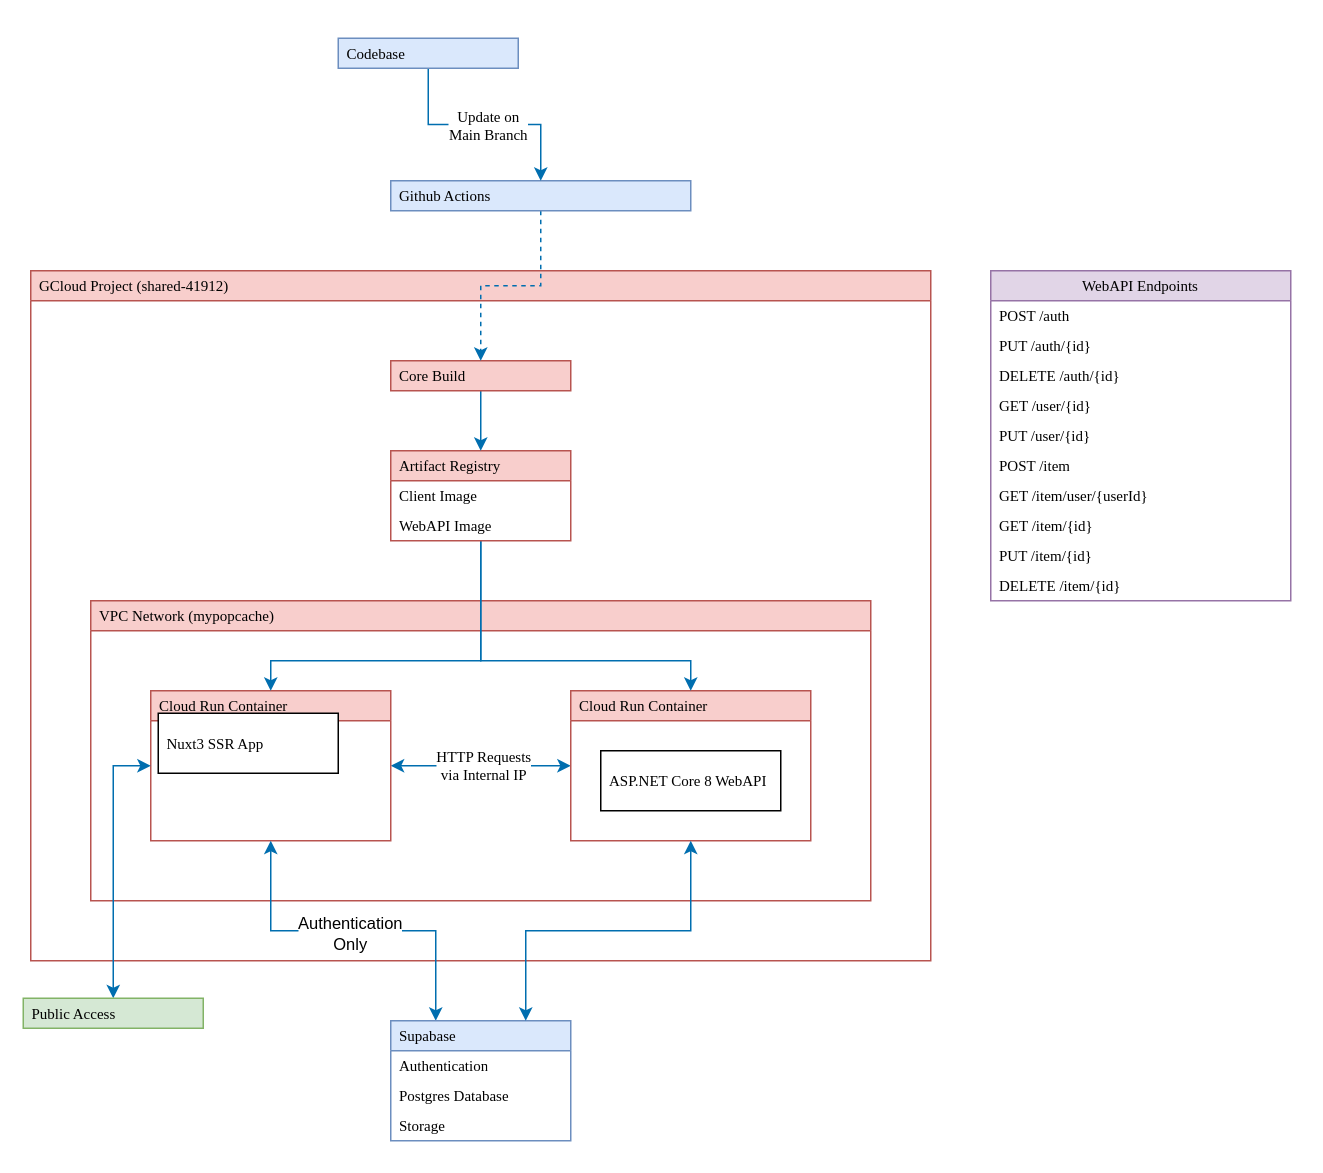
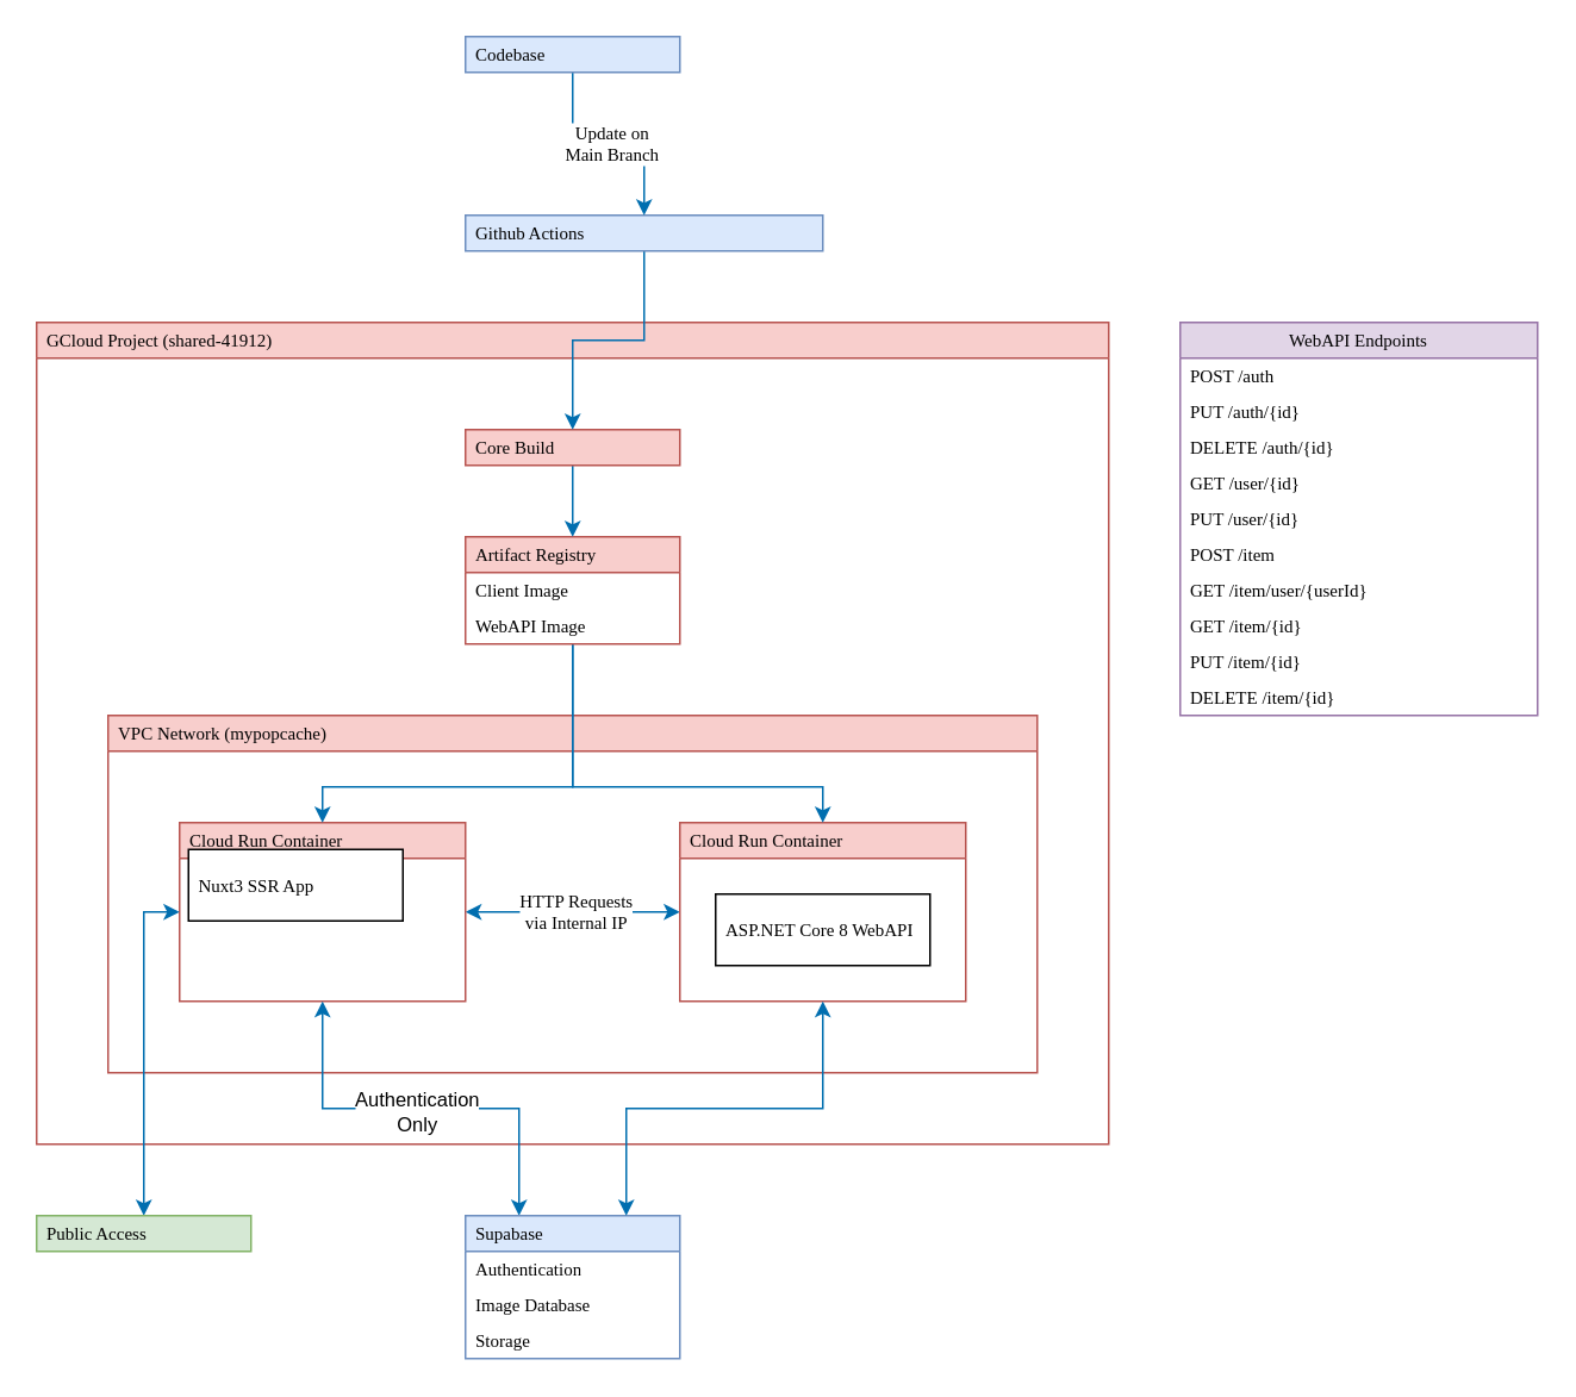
  <mxCell id="0" />
  <mxCell id="1" parent="0" />
  <mxCell id="2" value="GCloud Project (&lt;span style=&quot;font-size: 10px;&quot; data-prober=&quot;cloud-console-core-functions-project-id&quot; class=&quot;cfc-purview-picker-list-id cfc-color-secondary ng-star-inserted&quot;&gt;shared-41912) &lt;/span&gt;" style="swimlane;whiteSpace=wrap;html=1;startSize=20;swimlaneLine=1;expand=1;collapsible=0;fontSize=10;fontStyle=0;fillColor=#f8cecc;strokeColor=#b85450;fontFamily=Tahoma;align=left;spacingLeft=4;" parent="1" vertex="1"><mxGeometry x="20" y="180" width="600" height="460" as="geometry" /></mxCell>
  <mxCell id="3" value="&lt;font style=&quot;font-size: 10px;&quot;&gt;VPC Network (mypopcache)&lt;/font&gt;" style="swimlane;whiteSpace=wrap;html=1;startSize=20;collapsible=0;fontSize=10;fontStyle=0;fillColor=#f8cecc;strokeColor=#b85450;fontFamily=Tahoma;align=left;spacingLeft=4;" parent="2" vertex="1"><mxGeometry x="40" y="220" width="520" height="200" as="geometry"><mxRectangle x="280" y="80" width="200" height="40" as="alternateBounds" /></mxGeometry></mxCell>
  <mxCell id="4" value="&lt;font style=&quot;font-size: 10px;&quot;&gt;HTTP Requests&lt;br style=&quot;font-size: 10px;&quot;&gt;via Internal IP&lt;/font&gt;" style="edgeStyle=orthogonalEdgeStyle;rounded=0;orthogonalLoop=1;jettySize=auto;html=1;fillColor=#1ba1e2;strokeColor=#006EAF;fontFamily=Tahoma;fontSize=10;startArrow=classic;startFill=1;entryX=0;entryY=0.5;entryDx=0;entryDy=0;exitX=1;exitY=0.5;exitDx=0;exitDy=0;align=center;spacingLeft=4;" parent="3" source="5" target="7" edge="1"><mxGeometry relative="1" as="geometry"><mxPoint x="200" y="90" as="sourcePoint" /><mxPoint x="320" y="90" as="targetPoint" /></mxGeometry></mxCell>
  <mxCell id="5" value="Cloud Run Container" style="swimlane;whiteSpace=wrap;html=1;startSize=20;collapsible=0;fontSize=10;fontStyle=0;fillColor=#f8cecc;strokeColor=#b85450;fontFamily=Tahoma;align=left;spacingLeft=4;" parent="3" vertex="1"><mxGeometry x="40" y="60" width="160" height="100" as="geometry"><mxRectangle x="40" y="80" width="200" height="40" as="alternateBounds" /></mxGeometry></mxCell>
  <mxCell id="6" value="&lt;div style=&quot;font-size: 10px;&quot;&gt;Nuxt3 SSR App&lt;/div&gt;" style="rounded=0;whiteSpace=wrap;html=1;fontSize=10;fontFamily=Tahoma;align=left;spacingLeft=4;" parent="5" vertex="1"><mxGeometry x="5" y="15" width="120" height="40" as="geometry" /></mxCell>
  <mxCell id="7" value="Cloud Run Container" style="swimlane;whiteSpace=wrap;html=1;startSize=20;collapsible=0;fontSize=10;fontStyle=0;fillColor=#f8cecc;strokeColor=#b85450;fontFamily=Tahoma;align=left;spacingLeft=4;" parent="3" vertex="1"><mxGeometry x="320" y="60" width="160" height="100" as="geometry"><mxRectangle x="280" y="80" width="200" height="40" as="alternateBounds" /></mxGeometry></mxCell>
  <mxCell id="8" value="ASP.NET Core 8 WebAPI" style="rounded=0;whiteSpace=wrap;html=1;fontSize=10;fontFamily=Tahoma;align=left;spacingLeft=4;" parent="7" vertex="1"><mxGeometry x="20" y="40" width="120" height="40" as="geometry" /></mxCell>
  <mxCell id="9" style="edgeStyle=orthogonalEdgeStyle;rounded=0;orthogonalLoop=1;jettySize=auto;html=1;entryX=0.5;entryY=0;entryDx=0;entryDy=0;fillColor=#1ba1e2;strokeColor=#006EAF;fontFamily=Tahoma;fontSize=10;align=left;spacingLeft=4;" parent="2" source="11" target="5" edge="1"><mxGeometry relative="1" as="geometry"><Array as="points"><mxPoint x="300" y="260" /><mxPoint x="160" y="260" /></Array></mxGeometry></mxCell>
  <mxCell id="10" style="edgeStyle=orthogonalEdgeStyle;rounded=0;orthogonalLoop=1;jettySize=auto;html=1;entryX=0.5;entryY=0;entryDx=0;entryDy=0;fillColor=#1ba1e2;strokeColor=#006EAF;fontFamily=Tahoma;fontSize=10;align=left;spacingLeft=4;" parent="2" source="11" target="7" edge="1"><mxGeometry relative="1" as="geometry"><Array as="points"><mxPoint x="300" y="260" /><mxPoint x="440" y="260" /></Array></mxGeometry></mxCell>
  <mxCell id="11" value="Artifact Registry" style="swimlane;fontStyle=0;childLayout=stackLayout;horizontal=1;startSize=20;horizontalStack=0;resizeParent=1;resizeParentMax=0;resizeLast=0;collapsible=0;marginBottom=0;whiteSpace=wrap;html=1;fontSize=10;fillColor=#f8cecc;strokeColor=#b85450;fontFamily=Tahoma;align=left;spacingLeft=4;" parent="2" vertex="1"><mxGeometry x="240" y="120" width="120" height="60" as="geometry" /></mxCell>
  <mxCell id="12" value="Client Image" style="text;strokeColor=none;fillColor=none;align=left;verticalAlign=middle;spacingLeft=4;spacingRight=4;overflow=hidden;points=[[0,0.5],[1,0.5]];portConstraint=eastwest;rotatable=0;whiteSpace=wrap;html=1;fontSize=10;fontFamily=Tahoma;" parent="11" vertex="1"><mxGeometry y="20" width="120" height="20" as="geometry" /></mxCell>
  <mxCell id="13" value="WebAPI Image" style="text;strokeColor=none;fillColor=none;align=left;verticalAlign=middle;spacingLeft=4;spacingRight=4;overflow=hidden;points=[[0,0.5],[1,0.5]];portConstraint=eastwest;rotatable=0;whiteSpace=wrap;html=1;fontSize=10;fontFamily=Tahoma;" parent="11" vertex="1"><mxGeometry y="40" width="120" height="20" as="geometry" /></mxCell>
  <mxCell id="14" style="edgeStyle=orthogonalEdgeStyle;rounded=0;orthogonalLoop=1;jettySize=auto;html=1;fillColor=#1ba1e2;strokeColor=#006EAF;fontFamily=Tahoma;fontSize=10;entryX=0.5;entryY=0;entryDx=0;entryDy=0;align=left;spacingLeft=4;" parent="2" source="15" target="11" edge="1"><mxGeometry relative="1" as="geometry" /></mxCell>
  <mxCell id="15" value="Core Build" style="rounded=0;whiteSpace=wrap;html=1;fontSize=10;fillColor=#f8cecc;strokeColor=#b85450;fontFamily=Tahoma;align=left;spacingLeft=4;" parent="2" vertex="1"><mxGeometry x="240" y="60" width="120" height="20" as="geometry" /></mxCell>
  <mxCell id="16" style="edgeStyle=orthogonalEdgeStyle;rounded=0;orthogonalLoop=1;jettySize=auto;html=1;exitX=0.5;exitY=1;exitDx=0;exitDy=0;fontFamily=Tahoma;fontSize=10;align=left;spacingLeft=4;" parent="2" source="15" target="15" edge="1"><mxGeometry relative="1" as="geometry" /></mxCell>
  <mxCell id="17" style="edgeStyle=orthogonalEdgeStyle;rounded=0;orthogonalLoop=1;jettySize=auto;html=1;fillColor=#1ba1e2;strokeColor=#006EAF;fontFamily=Tahoma;fontSize=10;entryX=0.25;entryY=0;entryDx=0;entryDy=0;align=left;spacingLeft=4;startArrow=classic;startFill=1;" parent="2" source="5" target="19" edge="1"><mxGeometry relative="1" as="geometry" /></mxCell>
  <mxCell id="18" value="Authentication&lt;br&gt;Only" style="edgeLabel;html=1;align=center;verticalAlign=middle;resizable=0;points=[];spacingLeft=4;" parent="17" vertex="1" connectable="0"><mxGeometry x="-0.43" y="-1" relative="1" as="geometry"><mxPoint x="44" as="offset" /></mxGeometry></mxCell>
  <mxCell id="19" value="Supabase" style="swimlane;fontStyle=0;childLayout=stackLayout;horizontal=1;startSize=20;horizontalStack=0;resizeParent=1;resizeParentMax=0;resizeLast=0;collapsible=0;marginBottom=0;whiteSpace=wrap;html=1;fontSize=10;fillColor=#dae8fc;strokeColor=#6c8ebf;fontFamily=Tahoma;align=left;spacingLeft=4;" parent="1" vertex="1"><mxGeometry x="260" y="680" width="120" height="80" as="geometry"><mxRectangle x="1240" y="440" width="160" height="40" as="alternateBounds" /></mxGeometry></mxCell>
  <mxCell id="20" value="Authentication" style="text;strokeColor=none;fillColor=none;align=left;verticalAlign=middle;spacingLeft=4;spacingRight=4;overflow=hidden;points=[[0,0.5],[1,0.5]];portConstraint=eastwest;rotatable=0;whiteSpace=wrap;html=1;fontSize=10;fontFamily=Tahoma;" parent="19" vertex="1"><mxGeometry y="20" width="120" height="20" as="geometry" /></mxCell>
- <mxCell id="21" value="Postgres Database" style="text;strokeColor=none;fillColor=none;align=left;verticalAlign=middle;spacingLeft=4;spacingRight=4;overflow=hidden;points=[[0,0.5],[1,0.5]];portConstraint=eastwest;rotatable=0;whiteSpace=wrap;html=1;fontSize=10;fontFamily=Tahoma;" parent="19" vertex="1"><mxGeometry y="40" width="120" height="20" as="geometry" /></mxCell>
+ <mxCell id="21" value="Image Database" style="text;strokeColor=none;fillColor=none;align=left;verticalAlign=middle;spacingLeft=4;spacingRight=4;overflow=hidden;points=[[0,0.5],[1,0.5]];portConstraint=eastwest;rotatable=0;whiteSpace=wrap;html=1;fontSize=10;fontFamily=Tahoma;" parent="19" vertex="1"><mxGeometry y="40" width="120" height="20" as="geometry" /></mxCell>
  <mxCell id="22" value="Storage" style="text;strokeColor=none;fillColor=none;align=left;verticalAlign=middle;spacingLeft=4;spacingRight=4;overflow=hidden;points=[[0,0.5],[1,0.5]];portConstraint=eastwest;rotatable=0;whiteSpace=wrap;html=1;fontSize=10;fontFamily=Tahoma;" parent="19" vertex="1"><mxGeometry y="60" width="120" height="20" as="geometry" /></mxCell>
  <mxCell id="23" style="edgeStyle=orthogonalEdgeStyle;rounded=0;orthogonalLoop=1;jettySize=auto;html=1;fillColor=#1ba1e2;strokeColor=#006EAF;fontFamily=Tahoma;fontSize=10;startArrow=classic;startFill=1;entryX=0.75;entryY=0;entryDx=0;entryDy=0;align=left;spacingLeft=4;" parent="1" source="7" target="19" edge="1"><mxGeometry relative="1" as="geometry" /></mxCell>
- <mxCell id="24" style="edgeStyle=orthogonalEdgeStyle;rounded=0;orthogonalLoop=1;jettySize=auto;html=1;align=left;spacingLeft=4;fillColor=#1ba1e2;strokeColor=#006EAF;dashed=1;" parent="1" source="25" target="15" edge="1"><mxGeometry relative="1" as="geometry" /></mxCell>
+ <mxCell id="24" style="edgeStyle=orthogonalEdgeStyle;rounded=0;orthogonalLoop=1;jettySize=auto;html=1;align=left;spacingLeft=4;fillColor=#1ba1e2;strokeColor=#006EAF;" parent="1" source="25" target="15" edge="1"><mxGeometry relative="1" as="geometry" /></mxCell>
  <mxCell id="25" value="Github Actions" style="rounded=0;whiteSpace=wrap;html=1;fontSize=10;fillColor=#dae8fc;strokeColor=#6c8ebf;fontFamily=Tahoma;align=left;spacingLeft=4;" parent="1" vertex="1"><mxGeometry x="260" y="120" width="200" height="20" as="geometry" /></mxCell>
  <mxCell id="26" value="Update on&lt;br style=&quot;font-size: 10px;&quot;&gt;Main Branch" style="edgeStyle=orthogonalEdgeStyle;rounded=0;orthogonalLoop=1;jettySize=auto;html=1;fillColor=#1ba1e2;strokeColor=#006EAF;fontFamily=Tahoma;fontSize=10;align=center;spacingLeft=4;" parent="1" source="27" target="25" edge="1"><mxGeometry relative="1" as="geometry" /></mxCell>
- <mxCell id="27" value="Codebase" style="rounded=0;whiteSpace=wrap;html=1;fontSize=10;fillColor=#dae8fc;strokeColor=#6c8ebf;fontFamily=Tahoma;align=left;spacingLeft=4;" parent="1" vertex="1"><mxGeometry x="225" y="25" width="120" height="20" as="geometry" /></mxCell>
+ <mxCell id="27" value="Codebase" style="rounded=0;whiteSpace=wrap;html=1;fontSize=10;fillColor=#dae8fc;strokeColor=#6c8ebf;fontFamily=Tahoma;align=left;spacingLeft=4;" parent="1" vertex="1"><mxGeometry x="260" y="20" width="120" height="20" as="geometry" /></mxCell>
  <mxCell id="28" style="edgeStyle=orthogonalEdgeStyle;rounded=0;orthogonalLoop=1;jettySize=auto;html=1;fillColor=#1ba1e2;strokeColor=#006EAF;entryX=0;entryY=0.5;entryDx=0;entryDy=0;fontFamily=Tahoma;fontSize=10;startArrow=classic;startFill=1;align=left;spacingLeft=4;" parent="1" source="29" target="5" edge="1"><mxGeometry relative="1" as="geometry" /></mxCell>
- <mxCell id="29" value="Public Access" style="rounded=0;whiteSpace=wrap;html=1;fontSize=10;fillColor=#d5e8d4;strokeColor=#82b366;fontFamily=Tahoma;align=left;spacingLeft=4;" parent="1" vertex="1"><mxGeometry x="15" y="665" width="120" height="20" as="geometry" /></mxCell>
+ <mxCell id="29" value="Public Access" style="rounded=0;whiteSpace=wrap;html=1;fontSize=10;fillColor=#d5e8d4;strokeColor=#82b366;fontFamily=Tahoma;align=left;spacingLeft=4;" parent="1" vertex="1"><mxGeometry x="20" y="680" width="120" height="20" as="geometry" /></mxCell>
  <mxCell id="30" value="WebAPI Endpoints" style="swimlane;fontStyle=0;childLayout=stackLayout;horizontal=1;startSize=20;horizontalStack=0;resizeParent=1;resizeParentMax=0;resizeLast=0;collapsible=0;marginBottom=0;whiteSpace=wrap;html=1;fillColor=#e1d5e7;strokeColor=#9673a6;fontFamily=Tahoma;fontSize=10;" vertex="1" parent="1"><mxGeometry x="660" y="180" width="200" height="220" as="geometry" /></mxCell>
  <mxCell id="31" value="POST /auth" style="text;strokeColor=none;fillColor=none;align=left;verticalAlign=middle;spacingLeft=4;spacingRight=4;overflow=hidden;points=[[0,0.5],[1,0.5]];portConstraint=eastwest;rotatable=0;whiteSpace=wrap;html=1;fontFamily=Tahoma;fontSize=10;" vertex="1" parent="30"><mxGeometry y="20" width="200" height="20" as="geometry" /></mxCell>
  <mxCell id="32" value="PUT /auth/{id}" style="text;strokeColor=none;fillColor=none;align=left;verticalAlign=middle;spacingLeft=4;spacingRight=4;overflow=hidden;points=[[0,0.5],[1,0.5]];portConstraint=eastwest;rotatable=0;whiteSpace=wrap;html=1;fontFamily=Tahoma;fontSize=10;" vertex="1" parent="30"><mxGeometry y="40" width="200" height="20" as="geometry" /></mxCell>
  <mxCell id="33" value="DELETE /auth/{id}" style="text;strokeColor=none;fillColor=none;align=left;verticalAlign=middle;spacingLeft=4;spacingRight=4;overflow=hidden;points=[[0,0.5],[1,0.5]];portConstraint=eastwest;rotatable=0;whiteSpace=wrap;html=1;fontFamily=Tahoma;fontSize=10;" vertex="1" parent="30"><mxGeometry y="60" width="200" height="20" as="geometry" /></mxCell>
  <mxCell id="34" value="GET /user/{id}" style="text;strokeColor=none;fillColor=none;align=left;verticalAlign=middle;spacingLeft=4;spacingRight=4;overflow=hidden;points=[[0,0.5],[1,0.5]];portConstraint=eastwest;rotatable=0;whiteSpace=wrap;html=1;fontFamily=Tahoma;fontSize=10;" vertex="1" parent="30"><mxGeometry y="80" width="200" height="20" as="geometry" /></mxCell>
  <mxCell id="35" value="PUT /user/{id}" style="text;strokeColor=none;fillColor=none;align=left;verticalAlign=middle;spacingLeft=4;spacingRight=4;overflow=hidden;points=[[0,0.5],[1,0.5]];portConstraint=eastwest;rotatable=0;whiteSpace=wrap;html=1;fontFamily=Tahoma;fontSize=10;" vertex="1" parent="30"><mxGeometry y="100" width="200" height="20" as="geometry" /></mxCell>
  <mxCell id="36" value="POST /item" style="text;strokeColor=none;fillColor=none;align=left;verticalAlign=middle;spacingLeft=4;spacingRight=4;overflow=hidden;points=[[0,0.5],[1,0.5]];portConstraint=eastwest;rotatable=0;whiteSpace=wrap;html=1;fontFamily=Tahoma;fontSize=10;" vertex="1" parent="30"><mxGeometry y="120" width="200" height="20" as="geometry" /></mxCell>
  <mxCell id="37" value="GET /item/user/{userId}" style="text;strokeColor=none;fillColor=none;align=left;verticalAlign=middle;spacingLeft=4;spacingRight=4;overflow=hidden;points=[[0,0.5],[1,0.5]];portConstraint=eastwest;rotatable=0;whiteSpace=wrap;html=1;fontFamily=Tahoma;fontSize=10;" vertex="1" parent="30"><mxGeometry y="140" width="200" height="20" as="geometry" /></mxCell>
  <mxCell id="38" value="GET /item/{id}" style="text;strokeColor=none;fillColor=none;align=left;verticalAlign=middle;spacingLeft=4;spacingRight=4;overflow=hidden;points=[[0,0.5],[1,0.5]];portConstraint=eastwest;rotatable=0;whiteSpace=wrap;html=1;fontFamily=Tahoma;fontSize=10;" vertex="1" parent="30"><mxGeometry y="160" width="200" height="20" as="geometry" /></mxCell>
  <mxCell id="39" value="PUT /item/{id}" style="text;strokeColor=none;fillColor=none;align=left;verticalAlign=middle;spacingLeft=4;spacingRight=4;overflow=hidden;points=[[0,0.5],[1,0.5]];portConstraint=eastwest;rotatable=0;whiteSpace=wrap;html=1;fontFamily=Tahoma;fontSize=10;" vertex="1" parent="30"><mxGeometry y="180" width="200" height="20" as="geometry" /></mxCell>
  <mxCell id="40" value="DELETE /item/{id}" style="text;strokeColor=none;fillColor=none;align=left;verticalAlign=middle;spacingLeft=4;spacingRight=4;overflow=hidden;points=[[0,0.5],[1,0.5]];portConstraint=eastwest;rotatable=0;whiteSpace=wrap;html=1;fontFamily=Tahoma;fontSize=10;" vertex="1" parent="30"><mxGeometry y="200" width="200" height="20" as="geometry" /></mxCell>
